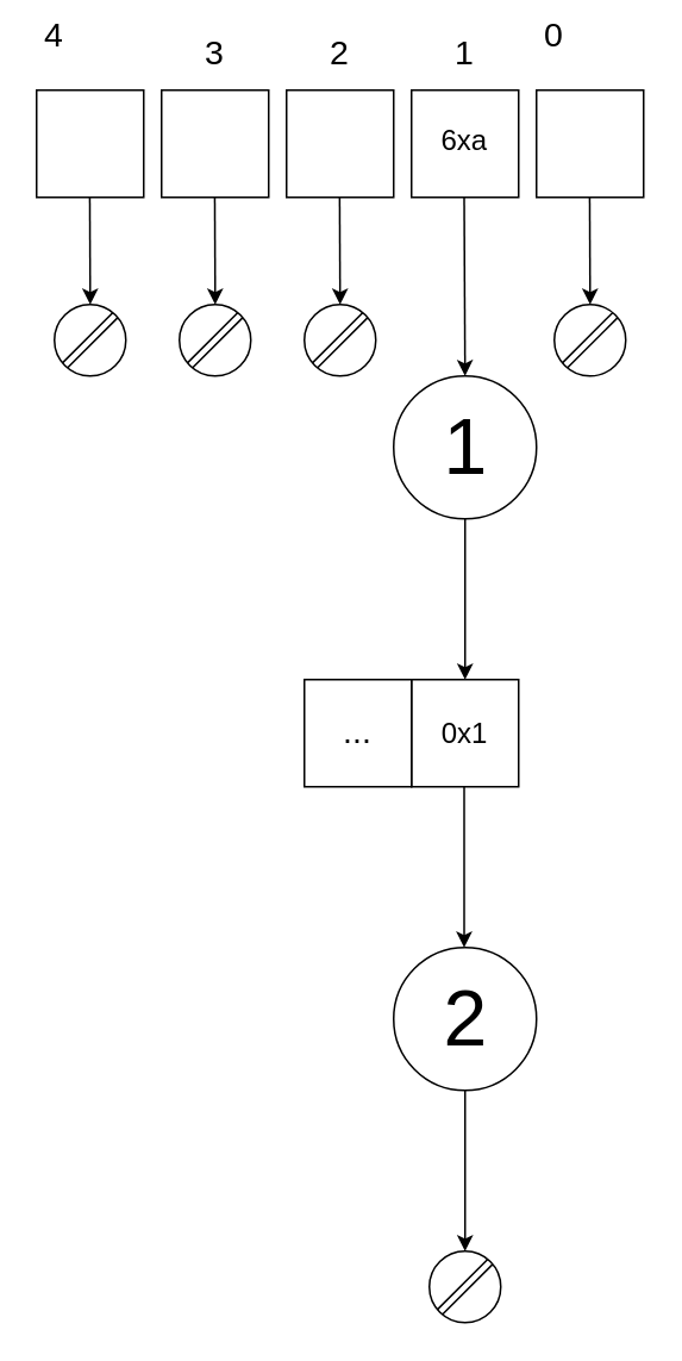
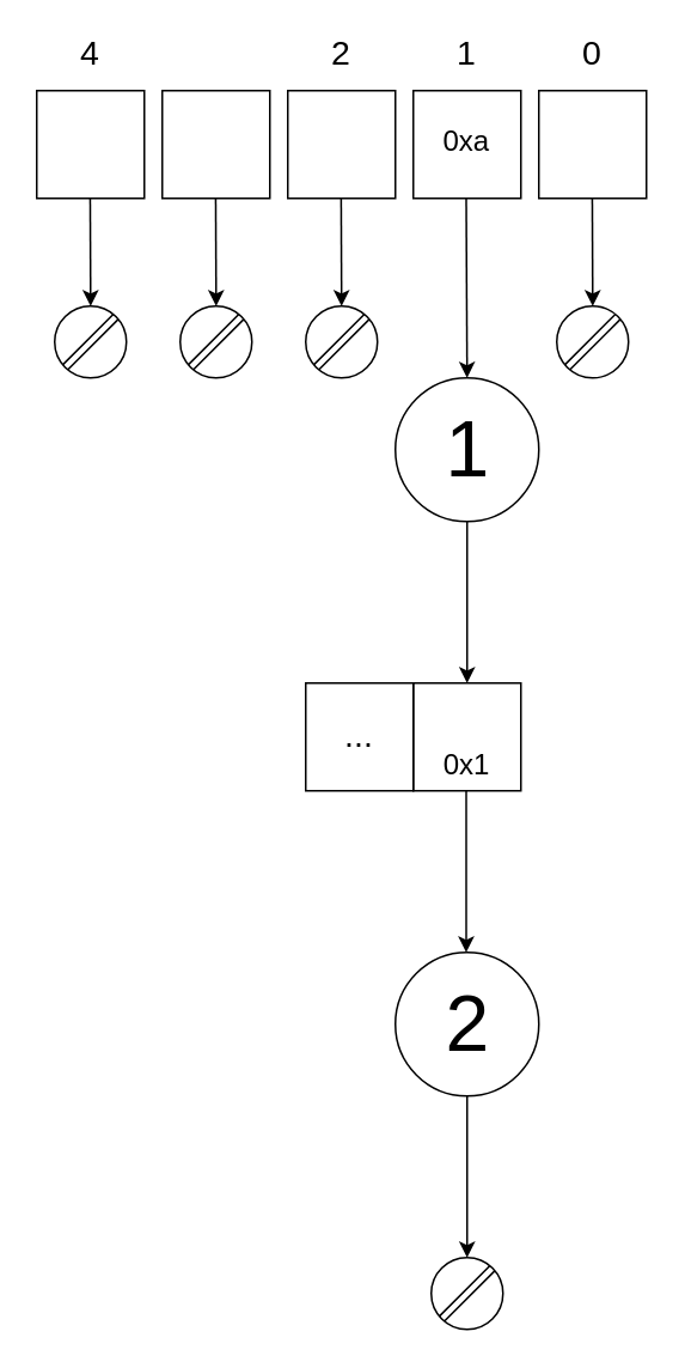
  <mxCell id="0" />
  <mxCell id="1" parent="0" />
  <mxCell id="2" value="" style="group" vertex="1" connectable="0" parent="1"><mxGeometry x="170" y="210" width="130" height="530" as="geometry" /></mxCell>
  <mxCell id="3" value="" style="group" vertex="1" connectable="0" parent="2"><mxGeometry x="50" y="320" width="80" height="210" as="geometry" /></mxCell>
  <mxCell id="4" value="" style="ellipse;whiteSpace=wrap;html=1;aspect=fixed;" vertex="1" parent="3"><mxGeometry width="80" height="80" as="geometry" /></mxCell>
  <mxCell id="5" value="" style="endArrow=classic;html=1;entryX=0.5;entryY=0;entryDx=0;entryDy=0;exitX=0.5;exitY=1;exitDx=0;exitDy=0;" edge="1" parent="3" source="4" target="8"><mxGeometry width="50" height="50" relative="1" as="geometry"><mxPoint x="210" y="140" as="sourcePoint" /><mxPoint x="260" y="90" as="targetPoint" /></mxGeometry></mxCell>
  <mxCell id="6" value="2" style="text;html=1;align=center;verticalAlign=middle;resizable=0;points=[];autosize=1;strokeColor=none;fillColor=none;fontSize=44;" vertex="1" parent="3"><mxGeometry x="20" y="10" width="40" height="60" as="geometry" /></mxCell>
  <mxCell id="7" value="" style="group" vertex="1" connectable="0" parent="3"><mxGeometry x="20" y="170" width="40" height="40" as="geometry" /></mxCell>
  <mxCell id="8" value="" style="ellipse;whiteSpace=wrap;html=1;aspect=fixed;" vertex="1" parent="7"><mxGeometry width="40" height="40" as="geometry" /></mxCell>
  <mxCell id="9" style="rounded=0;orthogonalLoop=1;jettySize=auto;html=1;exitX=0;exitY=1;exitDx=0;exitDy=0;entryX=1;entryY=0;entryDx=0;entryDy=0;shape=link;" edge="1" parent="7" source="8" target="8"><mxGeometry relative="1" as="geometry" /></mxCell>
  <mxCell id="10" value="" style="endArrow=classic;html=1;entryX=0.5;entryY=0;entryDx=0;entryDy=0;exitX=0.5;exitY=1;exitDx=0;exitDy=0;" edge="1" parent="2" source="18"><mxGeometry x="50" width="50" height="50" as="geometry"><mxPoint x="260" y="140" as="sourcePoint" /><mxPoint x="90" y="170" as="targetPoint" /></mxGeometry></mxCell>
  <mxCell id="11" value="" style="endArrow=classic;html=1;entryX=0.5;entryY=0;entryDx=0;entryDy=0;exitX=0.5;exitY=1;exitDx=0;exitDy=0;" edge="1" parent="2"><mxGeometry x="49.5" y="150" width="50" height="50" as="geometry"><mxPoint x="89.5" y="230" as="sourcePoint" /><mxPoint x="89.5" y="320" as="targetPoint" /></mxGeometry></mxCell>
  <mxCell id="12" value="" style="group" vertex="1" connectable="0" parent="2"><mxGeometry y="170" width="120" height="60" as="geometry" /></mxCell>
  <mxCell id="13" value="" style="rounded=0;whiteSpace=wrap;html=1;strokeWidth=1;fillColor=#FFFFFF;" vertex="1" parent="12"><mxGeometry x="60" width="60" height="60" as="geometry" /></mxCell>
- <mxCell id="14" value="0x1" style="text;html=1;strokeColor=none;fillColor=none;align=center;verticalAlign=middle;whiteSpace=wrap;rounded=0;fontSize=16;" vertex="1" parent="12"><mxGeometry x="70" y="20" width="40" height="20" as="geometry" /></mxCell>
+ <mxCell id="14" value="0x1" style="text;html=1;strokeColor=none;fillColor=none;align=center;verticalAlign=middle;whiteSpace=wrap;rounded=0;fontSize=16;" vertex="1" parent="12"><mxGeometry x="70" y="35" width="40" height="20" as="geometry" /></mxCell>
  <mxCell id="15" value="" style="rounded=0;whiteSpace=wrap;html=1;strokeWidth=1;fillColor=#FFFFFF;" vertex="1" parent="12"><mxGeometry width="60" height="60" as="geometry" /></mxCell>
  <mxCell id="16" value="..." style="text;html=1;strokeColor=none;fillColor=none;align=center;verticalAlign=middle;whiteSpace=wrap;rounded=0;fontSize=19;" vertex="1" parent="12"><mxGeometry x="10" y="20" width="40" height="20" as="geometry" /></mxCell>
  <mxCell id="17" value="" style="group" vertex="1" connectable="0" parent="2"><mxGeometry x="50" width="80" height="80" as="geometry" /></mxCell>
  <mxCell id="18" value="" style="ellipse;whiteSpace=wrap;html=1;aspect=fixed;" vertex="1" parent="17"><mxGeometry width="80" height="80" as="geometry" /></mxCell>
  <mxCell id="19" value="1" style="text;html=1;align=center;verticalAlign=middle;resizable=0;points=[];autosize=1;strokeColor=none;fillColor=none;fontSize=44;" vertex="1" parent="17"><mxGeometry x="20" y="10" width="40" height="60" as="geometry" /></mxCell>
  <mxCell id="20" value="" style="rounded=0;whiteSpace=wrap;html=1;strokeWidth=1;fillColor=#FFFFFF;" vertex="1" parent="1"><mxGeometry x="230" y="50" width="60" height="60" as="geometry" /></mxCell>
  <mxCell id="21" value="1" style="text;html=1;strokeColor=none;fillColor=none;align=center;verticalAlign=middle;whiteSpace=wrap;rounded=0;fontSize=19;" vertex="1" parent="1"><mxGeometry x="240" y="20" width="40" height="20" as="geometry" /></mxCell>
  <mxCell id="22" value="" style="rounded=0;whiteSpace=wrap;html=1;strokeWidth=1;fillColor=#FFFFFF;" vertex="1" parent="1"><mxGeometry x="160" y="50" width="60" height="60" as="geometry" /></mxCell>
  <mxCell id="23" value="" style="rounded=0;whiteSpace=wrap;html=1;strokeWidth=1;fillColor=#FFFFFF;" vertex="1" parent="1"><mxGeometry x="90" y="50" width="60" height="60" as="geometry" /></mxCell>
  <mxCell id="24" value="2" style="text;html=1;strokeColor=none;fillColor=none;align=center;verticalAlign=middle;whiteSpace=wrap;rounded=0;fontSize=19;" vertex="1" parent="1"><mxGeometry x="170" y="20" width="40" height="20" as="geometry" /></mxCell>
- <mxCell id="25" value="3" style="text;html=1;strokeColor=none;fillColor=none;align=center;verticalAlign=middle;whiteSpace=wrap;rounded=0;fontSize=19;" vertex="1" parent="1"><mxGeometry x="100" y="20" width="40" height="20" as="geometry" /></mxCell>
  <mxCell id="26" value="" style="rounded=0;whiteSpace=wrap;html=1;strokeWidth=1;fillColor=#FFFFFF;" vertex="1" parent="1"><mxGeometry x="300" y="50" width="60" height="60" as="geometry" /></mxCell>
  <mxCell id="27" value="" style="rounded=0;whiteSpace=wrap;html=1;strokeWidth=1;fillColor=#FFFFFF;" vertex="1" parent="1"><mxGeometry x="20" y="50" width="60" height="60" as="geometry" /></mxCell>
- <mxCell id="28" value="4" style="text;html=1;strokeColor=none;fillColor=none;align=center;verticalAlign=middle;whiteSpace=wrap;rounded=0;fontSize=19;" vertex="1" parent="1"><mxGeometry x="10" y="10" width="40" height="20" as="geometry" /></mxCell>
- <mxCell id="29" value="0" style="text;html=1;strokeColor=none;fillColor=none;align=center;verticalAlign=middle;whiteSpace=wrap;rounded=0;fontSize=19;" vertex="1" parent="1"><mxGeometry x="290" y="10" width="40" height="20" as="geometry" /></mxCell>
+ <mxCell id="28" value="4" style="text;html=1;strokeColor=none;fillColor=none;align=center;verticalAlign=middle;whiteSpace=wrap;rounded=0;fontSize=19;" vertex="1" parent="1"><mxGeometry x="30" y="20" width="40" height="20" as="geometry" /></mxCell>
+ <mxCell id="29" value="0" style="text;html=1;strokeColor=none;fillColor=none;align=center;verticalAlign=middle;whiteSpace=wrap;rounded=0;fontSize=19;" vertex="1" parent="1"><mxGeometry x="310" y="20" width="40" height="20" as="geometry" /></mxCell>
  <mxCell id="30" value="" style="endArrow=classic;html=1;entryX=0.5;entryY=0;entryDx=0;entryDy=0;exitX=0.5;exitY=1;exitDx=0;exitDy=0;" edge="1" parent="1" target="18"><mxGeometry x="49.5" y="-180" width="50" height="50" as="geometry"><mxPoint x="259.5" y="110" as="sourcePoint" /><mxPoint x="259.5" y="200" as="targetPoint" /></mxGeometry></mxCell>
  <mxCell id="31" value="" style="group" vertex="1" connectable="0" parent="1"><mxGeometry x="30" y="170" width="40" height="40" as="geometry" /></mxCell>
  <mxCell id="32" value="" style="ellipse;whiteSpace=wrap;html=1;aspect=fixed;" vertex="1" parent="31"><mxGeometry width="40" height="40" as="geometry" /></mxCell>
  <mxCell id="33" style="rounded=0;orthogonalLoop=1;jettySize=auto;html=1;exitX=0;exitY=1;exitDx=0;exitDy=0;entryX=1;entryY=0;entryDx=0;entryDy=0;shape=link;" edge="1" parent="31" source="32" target="32"><mxGeometry relative="1" as="geometry" /></mxCell>
- <mxCell id="34" value="&lt;div style=&quot;text-align: center&quot;&gt;&lt;span style=&quot;font-size: 16px&quot;&gt;&lt;font face=&quot;helvetica&quot;&gt;6xa&lt;/font&gt;&lt;/span&gt;&lt;/div&gt;" style="text;whiteSpace=wrap;html=1;fontSize=19;" vertex="1" parent="1"><mxGeometry x="245" y="60" width="30" height="40" as="geometry" /></mxCell>
+ <mxCell id="34" value="&lt;div style=&quot;text-align: center&quot;&gt;&lt;span style=&quot;font-size: 16px&quot;&gt;&lt;font face=&quot;helvetica&quot;&gt;0xa&lt;/font&gt;&lt;/span&gt;&lt;/div&gt;" style="text;whiteSpace=wrap;html=1;fontSize=19;" vertex="1" parent="1"><mxGeometry x="245" y="60" width="30" height="40" as="geometry" /></mxCell>
  <mxCell id="35" value="" style="ellipse;whiteSpace=wrap;html=1;aspect=fixed;" vertex="1" parent="1"><mxGeometry x="100" y="170" width="40" height="40" as="geometry" /></mxCell>
  <mxCell id="36" style="rounded=0;orthogonalLoop=1;jettySize=auto;html=1;exitX=0;exitY=1;exitDx=0;exitDy=0;entryX=1;entryY=0;entryDx=0;entryDy=0;shape=link;" edge="1" parent="1" source="35" target="35"><mxGeometry relative="1" as="geometry" /></mxCell>
  <mxCell id="37" value="" style="ellipse;whiteSpace=wrap;html=1;aspect=fixed;" vertex="1" parent="1"><mxGeometry x="170" y="170" width="40" height="40" as="geometry" /></mxCell>
  <mxCell id="38" style="rounded=0;orthogonalLoop=1;jettySize=auto;html=1;exitX=0;exitY=1;exitDx=0;exitDy=0;entryX=1;entryY=0;entryDx=0;entryDy=0;shape=link;" edge="1" parent="1" source="37" target="37"><mxGeometry relative="1" as="geometry" /></mxCell>
  <mxCell id="39" value="" style="ellipse;whiteSpace=wrap;html=1;aspect=fixed;" vertex="1" parent="1"><mxGeometry x="310" y="170" width="40" height="40" as="geometry" /></mxCell>
  <mxCell id="40" style="rounded=0;orthogonalLoop=1;jettySize=auto;html=1;exitX=0;exitY=1;exitDx=0;exitDy=0;entryX=1;entryY=0;entryDx=0;entryDy=0;shape=link;" edge="1" parent="1" source="39" target="39"><mxGeometry relative="1" as="geometry" /></mxCell>
  <mxCell id="41" value="" style="endArrow=classic;html=1;exitX=0.5;exitY=1;exitDx=0;exitDy=0;" edge="1" parent="1"><mxGeometry x="-20.25" y="-180" width="50" height="50" as="geometry"><mxPoint x="189.75" y="110" as="sourcePoint" /><mxPoint x="190" y="170" as="targetPoint" /></mxGeometry></mxCell>
  <mxCell id="42" value="" style="endArrow=classic;html=1;exitX=0.5;exitY=1;exitDx=0;exitDy=0;" edge="1" parent="1"><mxGeometry x="-90.2" y="-180" width="50" height="50" as="geometry"><mxPoint x="119.8" y="110" as="sourcePoint" /><mxPoint x="120.05" y="170" as="targetPoint" /></mxGeometry></mxCell>
  <mxCell id="43" value="" style="endArrow=classic;html=1;exitX=0.5;exitY=1;exitDx=0;exitDy=0;" edge="1" parent="1"><mxGeometry x="-160.2" y="-180" width="50" height="50" as="geometry"><mxPoint x="49.8" y="110" as="sourcePoint" /><mxPoint x="50.05" y="170" as="targetPoint" /></mxGeometry></mxCell>
  <mxCell id="44" value="" style="endArrow=classic;html=1;exitX=0.5;exitY=1;exitDx=0;exitDy=0;" edge="1" parent="1"><mxGeometry x="119.8" y="-180" width="50" height="50" as="geometry"><mxPoint x="329.8" y="110" as="sourcePoint" /><mxPoint x="330.05" y="170" as="targetPoint" /></mxGeometry></mxCell>
